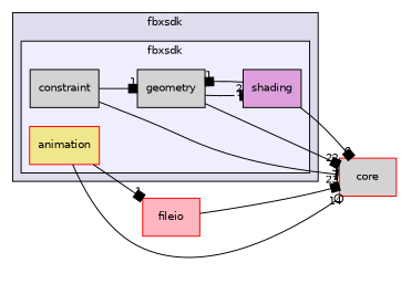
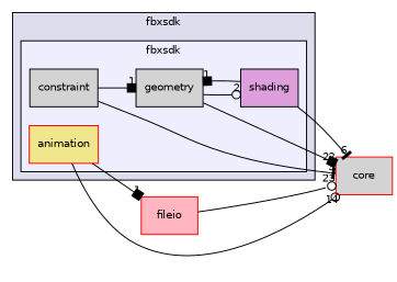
  digraph {
    compound=true
    rankdir=LR
    node [color=red fillcolor=lightgrey fontname=Helvetica fontsize=10 shape=box style=filled]
    edge [arrowhead=box headlabel=1 labeldistance=1.5 labelfontname=Helvetica labelfontsize=10]
    n1 [fillcolor=khaki label=animation]
    n2 [color=black label=constraint]
    n3 [color=black label=geometry]
    n4 [color=black fillcolor=plum label=shading]
    n5 [fillcolor=lightpink label=fileio]
    n6 [label=core]
    subgraph cluster_1 {
      bgcolor="#ddddee"
      fontname=Helvetica
      fontsize=10
      label=fbxsdk
      pencolor=black
      subgraph cluster_2 {
        bgcolor="#eeeeff"
        fontname=Helvetica
        fontsize=10
        label=fbxsdk
        pencolor=black
        n1
        n2
        n3
        n4
      }
    }
    n1 -> n5
    n1 -> n6 [arrowhead=odot headlabel=14]
    n2 -> n3
    n2 -> n6 [arrowhead=tee headlabel=3]
-   n3 -> n4 [arrowhead=tee headlabel=2]
+   n3 -> n4 [arrowhead=odot headlabel=2]
    n3 -> n6 [headlabel=22]
    n4 -> n3
-   n4 -> n6 [headlabel=6]
-   n5 -> n6 [headlabel=23]
+   n4 -> n6 [arrowhead=tee headlabel=6]
+   n5 -> n6 [arrowhead=odot headlabel=23]
  }
